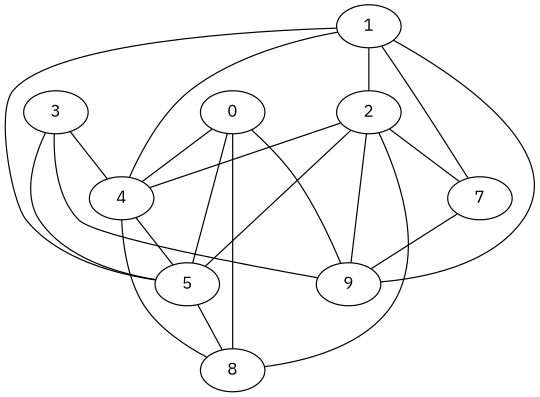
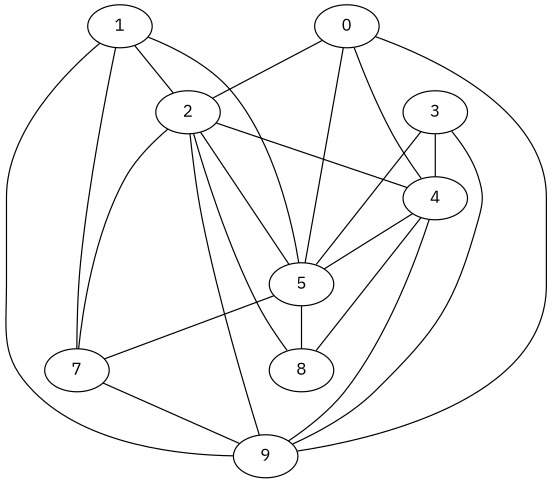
  graph {
    fontname="IBM Plex Sans"
    node [fontname="IBM Plex Sans"]
    edge [fontname="IBM Plex Sans"]
    0 [height=0.5 width=0.75]
    2 [height=0.5 width=0.75]
    4 [height=0.5 width=0.75]
    5 [height=0.5 width=0.75]
    9 [height=0.5 width=0.75]
    8 [height=0.5 width=0.75]
    7 [height=0.5 width=0.75]
    1 [height=0.5 width=0.75]
    3 [height=0.5 width=0.75]
-   0 -- 8
+   0 -- 2
    0 -- 4
    0 -- 5
    0 -- 9
    2 -- 4
    2 -- 5
    2 -- 9
    2 -- 8
    2 -- 7
    4 -- 5
    4 -- 8
    5 -- 8
+   5 -- 7
    7 -- 9
    1 -- 2
-   1 -- 4
+   9 -- 4
    1 -- 5
    1 -- 9
    1 -- 7
    3 -- 4
    3 -- 5
    3 -- 9
  }
